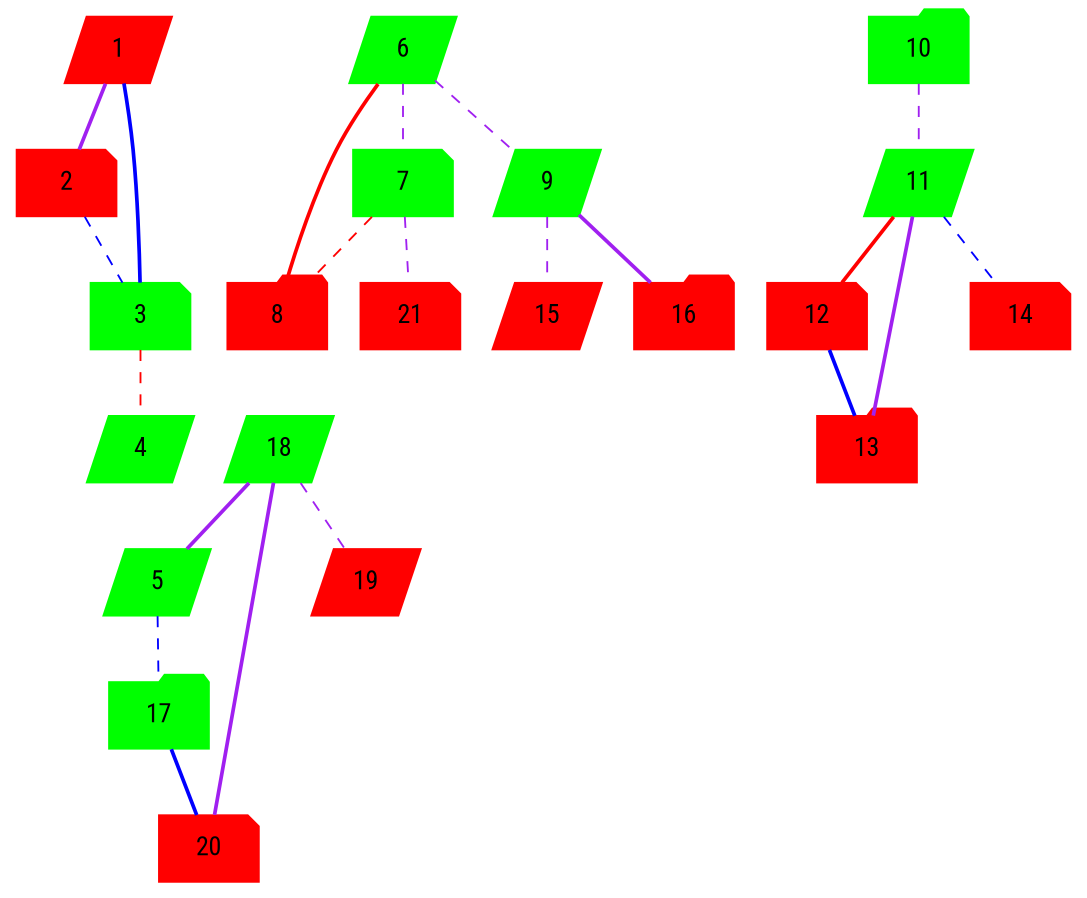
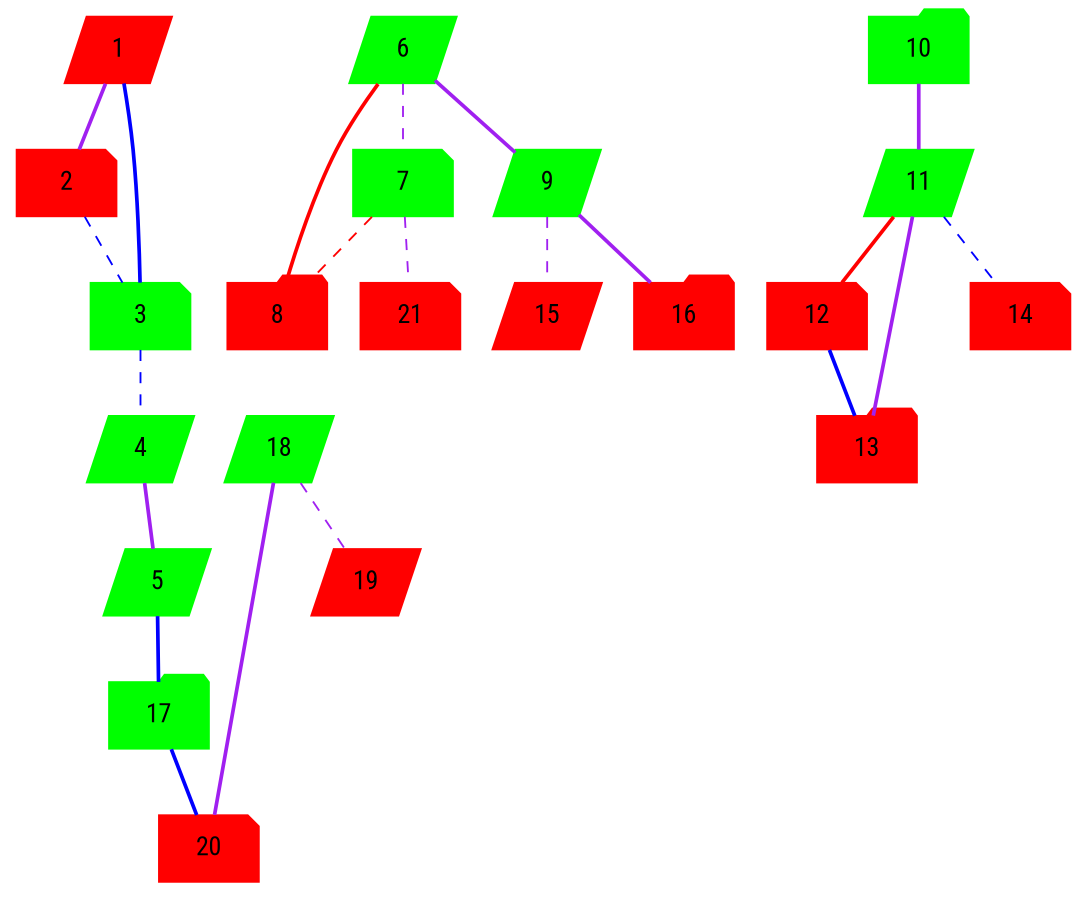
  graph {
    fontname="Roboto Condensed"
    node [color=red fontname="Roboto Condensed" shape=parallelogram style=filled]
    edge [color=purple fontname="Roboto Condensed" style=bold]
    2 [shape=note]
    1
    3 [color=green shape=note]
    4 [color=green]
    5 [color=green]
    17 [color=green shape=folder]
    6 [color=green]
    7 [color=green shape=note]
    8 [shape=folder]
    9 [color=green]
    10 [color=green shape=folder]
    11 [color=green]
    20 [shape=note]
    21 [shape=note]
    15
    16 [shape=folder]
    12 [shape=note]
    13 [shape=folder]
    14 [shape=note]
    18 [color=green]
    19
    2 -- 3 [color=blue style=dashed]
    1 -- 2
    1 -- 3 [color=blue]
-   3 -- 4 [color=red style=dashed]
-   18 -- 5
-   5 -- 17 [color=blue style=dashed]
+   3 -- 4 [color=blue style=dashed]
+   4 -- 5
+   5 -- 17 [color=blue]
    17 -- 20 [color=blue]
    6 -- 7 [style=dashed]
    6 -- 8 [color=red]
-   6 -- 9 [style=dashed]
+   6 -- 9
    7 -- 8 [color=red style=dashed]
    7 -- 21 [style=dashed]
    9 -- 15 [style=dashed]
    9 -- 16
-   10 -- 11 [style=dashed]
+   10 -- 11
    11 -- 12 [color=red]
    11 -- 13
    11 -- 14 [color=blue style=dashed]
    12 -- 13 [color=blue]
    18 -- 20
    18 -- 19 [style=dashed]
  }
